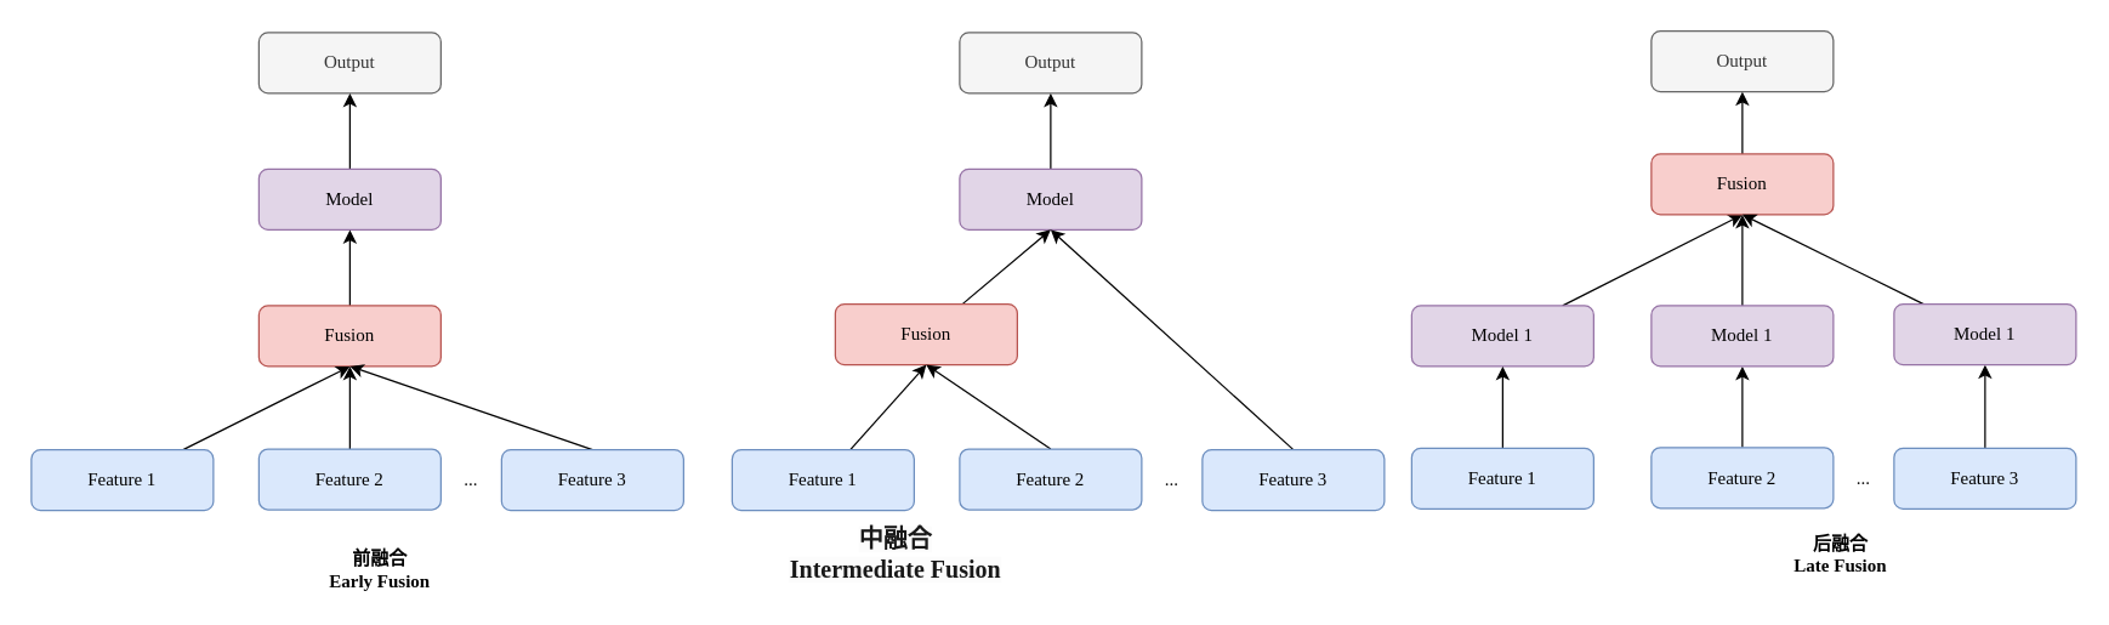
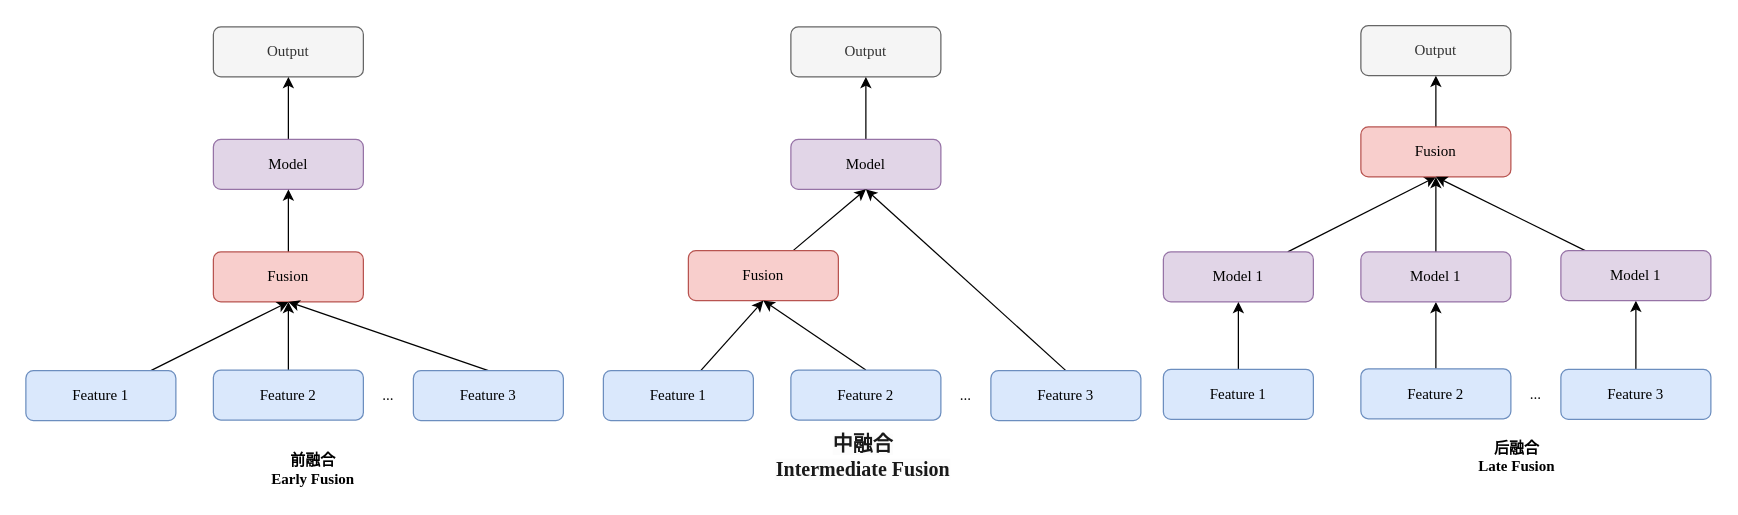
  <mxCell id="0" />
  <mxCell id="1" parent="0" />
  <mxCell id="2" value="Output" style="rounded=1;whiteSpace=wrap;html=1;fillColor=#f5f5f5;fontColor=#333333;strokeColor=#666666;fontFamily=Times New Roman;" vertex="1" parent="1"><mxGeometry x="170" y="21" width="120" height="40" as="geometry" /></mxCell>
  <mxCell id="3" value="" style="edgeStyle=orthogonalEdgeStyle;rounded=0;orthogonalLoop=1;jettySize=auto;html=1;fontFamily=Times New Roman;" edge="1" parent="1" source="4" target="2"><mxGeometry relative="1" as="geometry" /></mxCell>
  <mxCell id="4" value="Model" style="rounded=1;whiteSpace=wrap;html=1;fillColor=#e1d5e7;strokeColor=#9673a6;fontFamily=Times New Roman;" vertex="1" parent="1"><mxGeometry x="170" y="111" width="120" height="40" as="geometry" /></mxCell>
  <mxCell id="5" value="" style="edgeStyle=orthogonalEdgeStyle;rounded=0;orthogonalLoop=1;jettySize=auto;html=1;fontFamily=Times New Roman;" edge="1" parent="1" source="6" target="4"><mxGeometry relative="1" as="geometry" /></mxCell>
  <mxCell id="6" value="Fusion" style="rounded=1;whiteSpace=wrap;html=1;fillColor=#f8cecc;strokeColor=#b85450;fontFamily=Times New Roman;" vertex="1" parent="1"><mxGeometry x="170" y="201" width="120" height="40" as="geometry" /></mxCell>
  <mxCell id="7" style="rounded=0;orthogonalLoop=1;jettySize=auto;html=1;entryX=0.5;entryY=1;entryDx=0;entryDy=0;fontFamily=Times New Roman;" edge="1" parent="1" source="8" target="6"><mxGeometry relative="1" as="geometry" /></mxCell>
  <mxCell id="8" value="Feature 1" style="rounded=1;whiteSpace=wrap;html=1;fillColor=#dae8fc;strokeColor=#6c8ebf;fontFamily=Times New Roman;" vertex="1" parent="1"><mxGeometry x="20" y="296" width="120" height="40" as="geometry" /></mxCell>
  <mxCell id="9" style="edgeStyle=orthogonalEdgeStyle;rounded=0;orthogonalLoop=1;jettySize=auto;html=1;exitX=0.5;exitY=0;exitDx=0;exitDy=0;entryX=0.5;entryY=1;entryDx=0;entryDy=0;fontFamily=Times New Roman;" edge="1" parent="1" source="10" target="6"><mxGeometry relative="1" as="geometry" /></mxCell>
  <mxCell id="10" value="Feature 2" style="rounded=1;whiteSpace=wrap;html=1;fillColor=#dae8fc;strokeColor=#6c8ebf;fontFamily=Times New Roman;" vertex="1" parent="1"><mxGeometry x="170" y="295.5" width="120" height="40" as="geometry" /></mxCell>
  <mxCell id="11" style="rounded=0;orthogonalLoop=1;jettySize=auto;html=1;exitX=0.5;exitY=0;exitDx=0;exitDy=0;entryX=0.5;entryY=1;entryDx=0;entryDy=0;fontFamily=Times New Roman;" edge="1" parent="1" source="12" target="6"><mxGeometry relative="1" as="geometry" /></mxCell>
  <mxCell id="12" value="Feature 3" style="rounded=1;whiteSpace=wrap;html=1;fillColor=#dae8fc;strokeColor=#6c8ebf;fontFamily=Times New Roman;" vertex="1" parent="1"><mxGeometry x="330" y="296" width="120" height="40" as="geometry" /></mxCell>
  <mxCell id="13" value="..." style="text;html=1;align=center;verticalAlign=middle;whiteSpace=wrap;rounded=0;fontFamily=Times New Roman;" vertex="1" parent="1"><mxGeometry x="280" y="301" width="60" height="30" as="geometry" /></mxCell>
  <mxCell id="14" value="Output" style="rounded=1;whiteSpace=wrap;html=1;fillColor=#f5f5f5;fontColor=#333333;strokeColor=#666666;fontFamily=Times New Roman;" vertex="1" parent="1"><mxGeometry x="632" y="21" width="120" height="40" as="geometry" /></mxCell>
  <mxCell id="15" value="" style="edgeStyle=orthogonalEdgeStyle;rounded=0;orthogonalLoop=1;jettySize=auto;html=1;fontFamily=Times New Roman;" edge="1" parent="1" source="16" target="14"><mxGeometry relative="1" as="geometry" /></mxCell>
  <mxCell id="16" value="Model" style="rounded=1;whiteSpace=wrap;html=1;fillColor=#e1d5e7;strokeColor=#9673a6;fontFamily=Times New Roman;" vertex="1" parent="1"><mxGeometry x="632" y="111" width="120" height="40" as="geometry" /></mxCell>
  <mxCell id="17" value="" style="rounded=0;orthogonalLoop=1;jettySize=auto;html=1;entryX=0.5;entryY=1;entryDx=0;entryDy=0;fontFamily=Times New Roman;" edge="1" parent="1" source="18" target="16"><mxGeometry relative="1" as="geometry" /></mxCell>
  <mxCell id="18" value="Fusion" style="rounded=1;whiteSpace=wrap;html=1;fillColor=#f8cecc;strokeColor=#b85450;fontFamily=Times New Roman;" vertex="1" parent="1"><mxGeometry x="550" y="200" width="120" height="40" as="geometry" /></mxCell>
  <mxCell id="19" style="rounded=0;orthogonalLoop=1;jettySize=auto;html=1;entryX=0.5;entryY=1;entryDx=0;entryDy=0;fontFamily=Times New Roman;" edge="1" parent="1" source="20" target="18"><mxGeometry relative="1" as="geometry" /></mxCell>
  <mxCell id="20" value="Feature 1" style="rounded=1;whiteSpace=wrap;html=1;fillColor=#dae8fc;strokeColor=#6c8ebf;fontFamily=Times New Roman;" vertex="1" parent="1"><mxGeometry x="482" y="296" width="120" height="40" as="geometry" /></mxCell>
  <mxCell id="21" style="rounded=0;orthogonalLoop=1;jettySize=auto;html=1;exitX=0.5;exitY=0;exitDx=0;exitDy=0;entryX=0.5;entryY=1;entryDx=0;entryDy=0;fontFamily=Times New Roman;" edge="1" parent="1" source="22" target="18"><mxGeometry relative="1" as="geometry" /></mxCell>
  <mxCell id="22" value="Feature 2" style="rounded=1;whiteSpace=wrap;html=1;fillColor=#dae8fc;strokeColor=#6c8ebf;fontFamily=Times New Roman;" vertex="1" parent="1"><mxGeometry x="632" y="295.5" width="120" height="40" as="geometry" /></mxCell>
  <mxCell id="23" style="rounded=0;orthogonalLoop=1;jettySize=auto;html=1;exitX=0.5;exitY=0;exitDx=0;exitDy=0;entryX=0.5;entryY=1;entryDx=0;entryDy=0;fontFamily=Times New Roman;" edge="1" parent="1" source="24" target="16"><mxGeometry relative="1" as="geometry" /></mxCell>
  <mxCell id="24" value="Feature 3" style="rounded=1;whiteSpace=wrap;html=1;fillColor=#dae8fc;strokeColor=#6c8ebf;fontFamily=Times New Roman;" vertex="1" parent="1"><mxGeometry x="792" y="296" width="120" height="40" as="geometry" /></mxCell>
  <mxCell id="25" value="..." style="text;html=1;align=center;verticalAlign=middle;whiteSpace=wrap;rounded=0;fontFamily=Times New Roman;" vertex="1" parent="1"><mxGeometry x="742" y="301" width="60" height="30" as="geometry" /></mxCell>
  <mxCell id="26" value="Output" style="rounded=1;whiteSpace=wrap;html=1;fillColor=#f5f5f5;fontColor=#333333;strokeColor=#666666;fontFamily=Times New Roman;" vertex="1" parent="1"><mxGeometry x="1088" y="20" width="120" height="40" as="geometry" /></mxCell>
  <mxCell id="27" style="rounded=0;orthogonalLoop=1;jettySize=auto;html=1;entryX=0.5;entryY=1;entryDx=0;entryDy=0;fontFamily=Times New Roman;" edge="1" parent="1" source="28" target="30"><mxGeometry relative="1" as="geometry" /></mxCell>
  <mxCell id="28" value="Model 1" style="rounded=1;whiteSpace=wrap;html=1;fillColor=#e1d5e7;strokeColor=#9673a6;fontFamily=Times New Roman;" vertex="1" parent="1"><mxGeometry x="930" y="201" width="120" height="40" as="geometry" /></mxCell>
  <mxCell id="29" value="" style="edgeStyle=orthogonalEdgeStyle;rounded=0;orthogonalLoop=1;jettySize=auto;html=1;fontFamily=Times New Roman;" edge="1" parent="1" source="30" target="26"><mxGeometry relative="1" as="geometry" /></mxCell>
  <mxCell id="30" value="Fusion" style="rounded=1;whiteSpace=wrap;html=1;fillColor=#f8cecc;strokeColor=#b85450;fontFamily=Times New Roman;" vertex="1" parent="1"><mxGeometry x="1088" y="101" width="120" height="40" as="geometry" /></mxCell>
  <mxCell id="31" value="" style="edgeStyle=orthogonalEdgeStyle;rounded=0;orthogonalLoop=1;jettySize=auto;html=1;fontFamily=Times New Roman;" edge="1" parent="1" source="32" target="28"><mxGeometry relative="1" as="geometry" /></mxCell>
  <mxCell id="32" value="Feature 1" style="rounded=1;whiteSpace=wrap;html=1;fillColor=#dae8fc;strokeColor=#6c8ebf;fontFamily=Times New Roman;" vertex="1" parent="1"><mxGeometry x="930" y="295" width="120" height="40" as="geometry" /></mxCell>
  <mxCell id="33" value="" style="edgeStyle=orthogonalEdgeStyle;rounded=0;orthogonalLoop=1;jettySize=auto;html=1;fontFamily=Times New Roman;" edge="1" parent="1" source="34" target="39"><mxGeometry relative="1" as="geometry" /></mxCell>
  <mxCell id="34" value="Feature 2" style="rounded=1;whiteSpace=wrap;html=1;fillColor=#dae8fc;strokeColor=#6c8ebf;fontFamily=Times New Roman;" vertex="1" parent="1"><mxGeometry x="1088" y="294.5" width="120" height="40" as="geometry" /></mxCell>
  <mxCell id="35" value="" style="edgeStyle=orthogonalEdgeStyle;rounded=0;orthogonalLoop=1;jettySize=auto;html=1;fontFamily=Times New Roman;" edge="1" parent="1" source="36" target="41"><mxGeometry relative="1" as="geometry" /></mxCell>
  <mxCell id="36" value="Feature 3" style="rounded=1;whiteSpace=wrap;html=1;fillColor=#dae8fc;strokeColor=#6c8ebf;fontFamily=Times New Roman;" vertex="1" parent="1"><mxGeometry x="1248" y="295" width="120" height="40" as="geometry" /></mxCell>
  <mxCell id="37" value="..." style="text;html=1;align=center;verticalAlign=middle;whiteSpace=wrap;rounded=0;fontFamily=Times New Roman;" vertex="1" parent="1"><mxGeometry x="1198" y="300" width="60" height="30" as="geometry" /></mxCell>
  <mxCell id="38" value="" style="edgeStyle=orthogonalEdgeStyle;rounded=0;orthogonalLoop=1;jettySize=auto;html=1;fontFamily=Times New Roman;" edge="1" parent="1" source="39" target="30"><mxGeometry relative="1" as="geometry" /></mxCell>
  <mxCell id="39" value="Model 1" style="rounded=1;whiteSpace=wrap;html=1;fillColor=#e1d5e7;strokeColor=#9673a6;fontFamily=Times New Roman;" vertex="1" parent="1"><mxGeometry x="1088" y="201" width="120" height="40" as="geometry" /></mxCell>
  <mxCell id="40" style="rounded=0;orthogonalLoop=1;jettySize=auto;html=1;entryX=0.5;entryY=1;entryDx=0;entryDy=0;fontFamily=Times New Roman;" edge="1" parent="1" source="41" target="30"><mxGeometry relative="1" as="geometry" /></mxCell>
  <mxCell id="41" value="Model 1" style="rounded=1;whiteSpace=wrap;html=1;fillColor=#e1d5e7;strokeColor=#9673a6;fontFamily=Times New Roman;" vertex="1" parent="1"><mxGeometry x="1248" y="200" width="120" height="40" as="geometry" /></mxCell>
  <mxCell id="42" value="&lt;div&gt;前融合&lt;/div&gt;Early Fusion" style="text;html=1;align=center;verticalAlign=middle;whiteSpace=wrap;rounded=0;fontFamily=Times New Roman;fontStyle=1" vertex="1" parent="1"><mxGeometry x="200" y="360" width="100" height="30" as="geometry" /></mxCell>
- <mxCell id="43" value="&lt;div&gt;&lt;strong style=&quot;margin: 0px; padding: 0px; border: 0px; font-variant-numeric: inherit; font-variant-east-asian: inherit; font-variant-alternates: inherit; font-variant-position: inherit; font-variant-emoji: inherit; font-stretch: inherit; font-size: 16px; line-height: inherit; font-optical-sizing: inherit; font-size-adjust: inherit; font-kerning: inherit; font-feature-settings: inherit; font-variation-settings: inherit; vertical-align: baseline; color: rgba(0, 0, 0, 0.9); text-align: start; background-color: rgb(252, 252, 252);&quot;&gt;中融合&lt;/strong&gt;&lt;/div&gt;&lt;strong style=&quot;margin: 0px; padding: 0px; border: 0px; font-variant-numeric: inherit; font-variant-east-asian: inherit; font-variant-alternates: inherit; font-variant-position: inherit; font-variant-emoji: inherit; font-stretch: inherit; font-size: 16px; line-height: inherit; font-optical-sizing: inherit; font-size-adjust: inherit; font-kerning: inherit; font-feature-settings: inherit; font-variation-settings: inherit; vertical-align: baseline; color: rgba(0, 0, 0, 0.9); text-align: start; background-color: rgb(252, 252, 252);&quot;&gt;Intermediate Fusion&lt;/strong&gt;" style="text;html=1;align=center;verticalAlign=middle;whiteSpace=wrap;rounded=0;fontFamily=Times New Roman;fontStyle=1;horizontal=1;" vertex="1" parent="1"><mxGeometry x="500" y="350" width="180" height="30" as="geometry" /></mxCell>
+ <mxCell id="43" value="&lt;div&gt;&lt;strong style=&quot;margin: 0px; padding: 0px; border: 0px; font-variant-numeric: inherit; font-variant-east-asian: inherit; font-variant-alternates: inherit; font-variant-position: inherit; font-variant-emoji: inherit; font-stretch: inherit; font-size: 16px; line-height: inherit; font-optical-sizing: inherit; font-size-adjust: inherit; font-kerning: inherit; font-feature-settings: inherit; font-variation-settings: inherit; vertical-align: baseline; color: rgba(0, 0, 0, 0.9); text-align: start; background-color: rgb(252, 252, 252);&quot;&gt;中融合&lt;/strong&gt;&lt;/div&gt;&lt;strong style=&quot;margin: 0px; padding: 0px; border: 0px; font-variant-numeric: inherit; font-variant-east-asian: inherit; font-variant-alternates: inherit; font-variant-position: inherit; font-variant-emoji: inherit; font-stretch: inherit; font-size: 16px; line-height: inherit; font-optical-sizing: inherit; font-size-adjust: inherit; font-kerning: inherit; font-feature-settings: inherit; font-variation-settings: inherit; vertical-align: baseline; color: rgba(0, 0, 0, 0.9); text-align: start; background-color: rgb(252, 252, 252);&quot;&gt;Intermediate Fusion&lt;/strong&gt;" style="text;html=1;align=center;verticalAlign=middle;whiteSpace=wrap;rounded=0;fontFamily=Times New Roman;fontStyle=1;horizontal=1;" vertex="1" parent="1"><mxGeometry x="600" y="350" width="180" height="30" as="geometry" /></mxCell>
  <mxCell id="44" value="&lt;div&gt;后融合&lt;/div&gt;Late Fusion" style="text;html=1;align=center;verticalAlign=middle;whiteSpace=wrap;rounded=0;fontFamily=Times New Roman;fontStyle=1;spacingBottom=0;spacing=3;" vertex="1" parent="1"><mxGeometry x="1163" y="350" width="100" height="30" as="geometry" /></mxCell>
